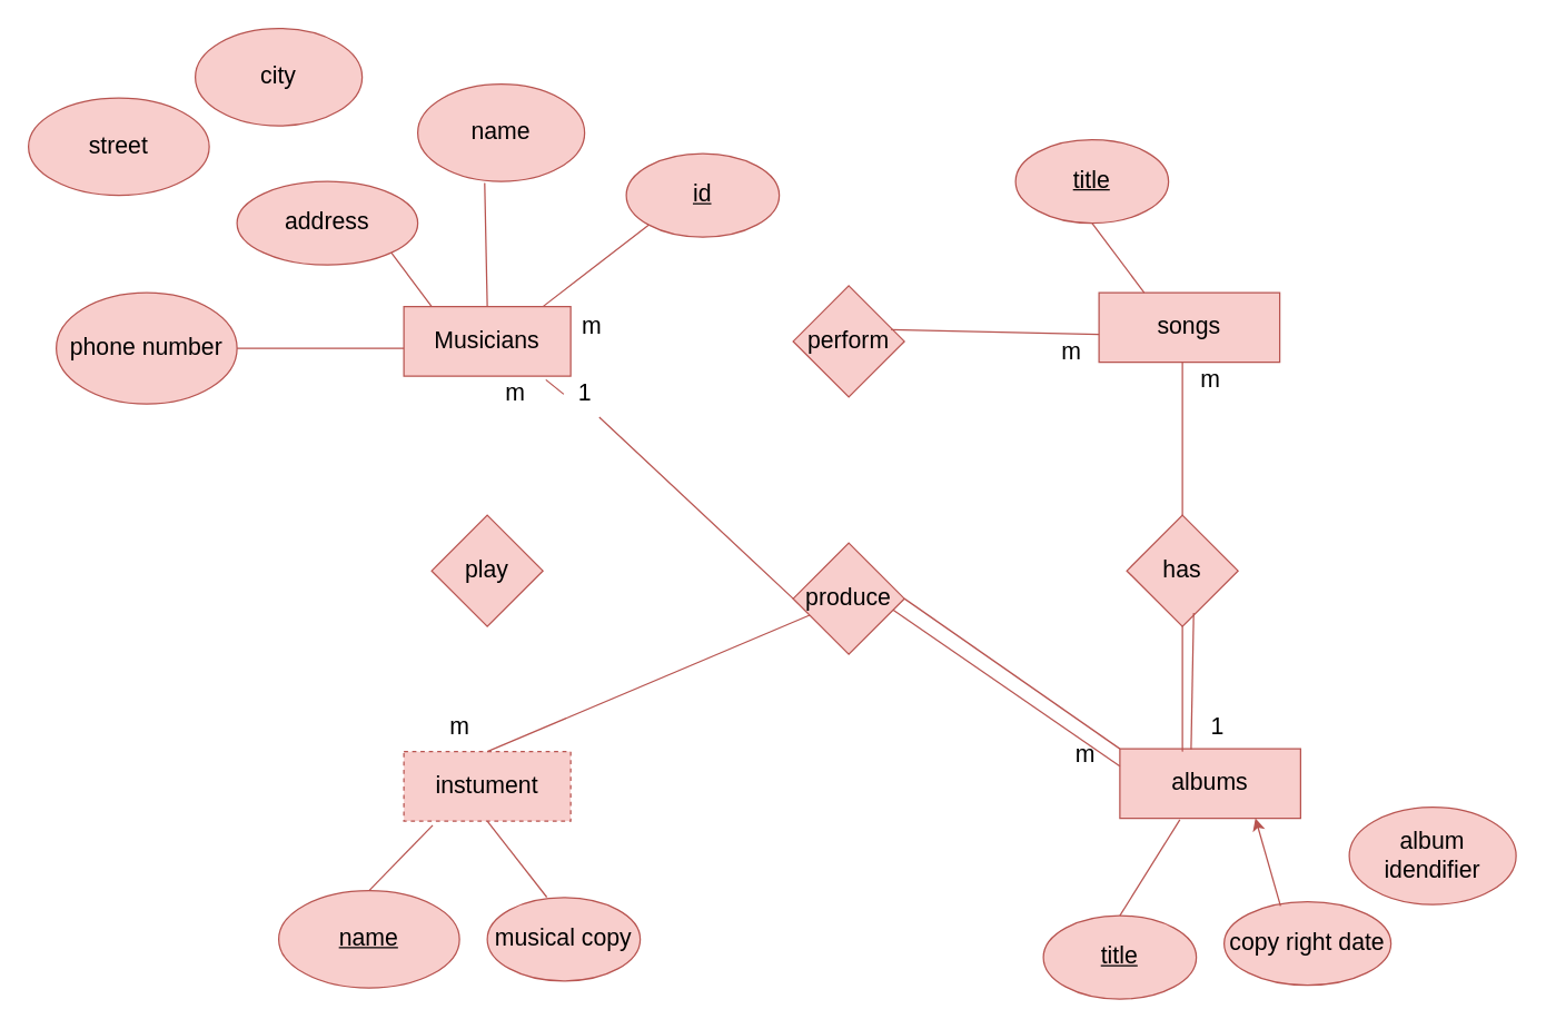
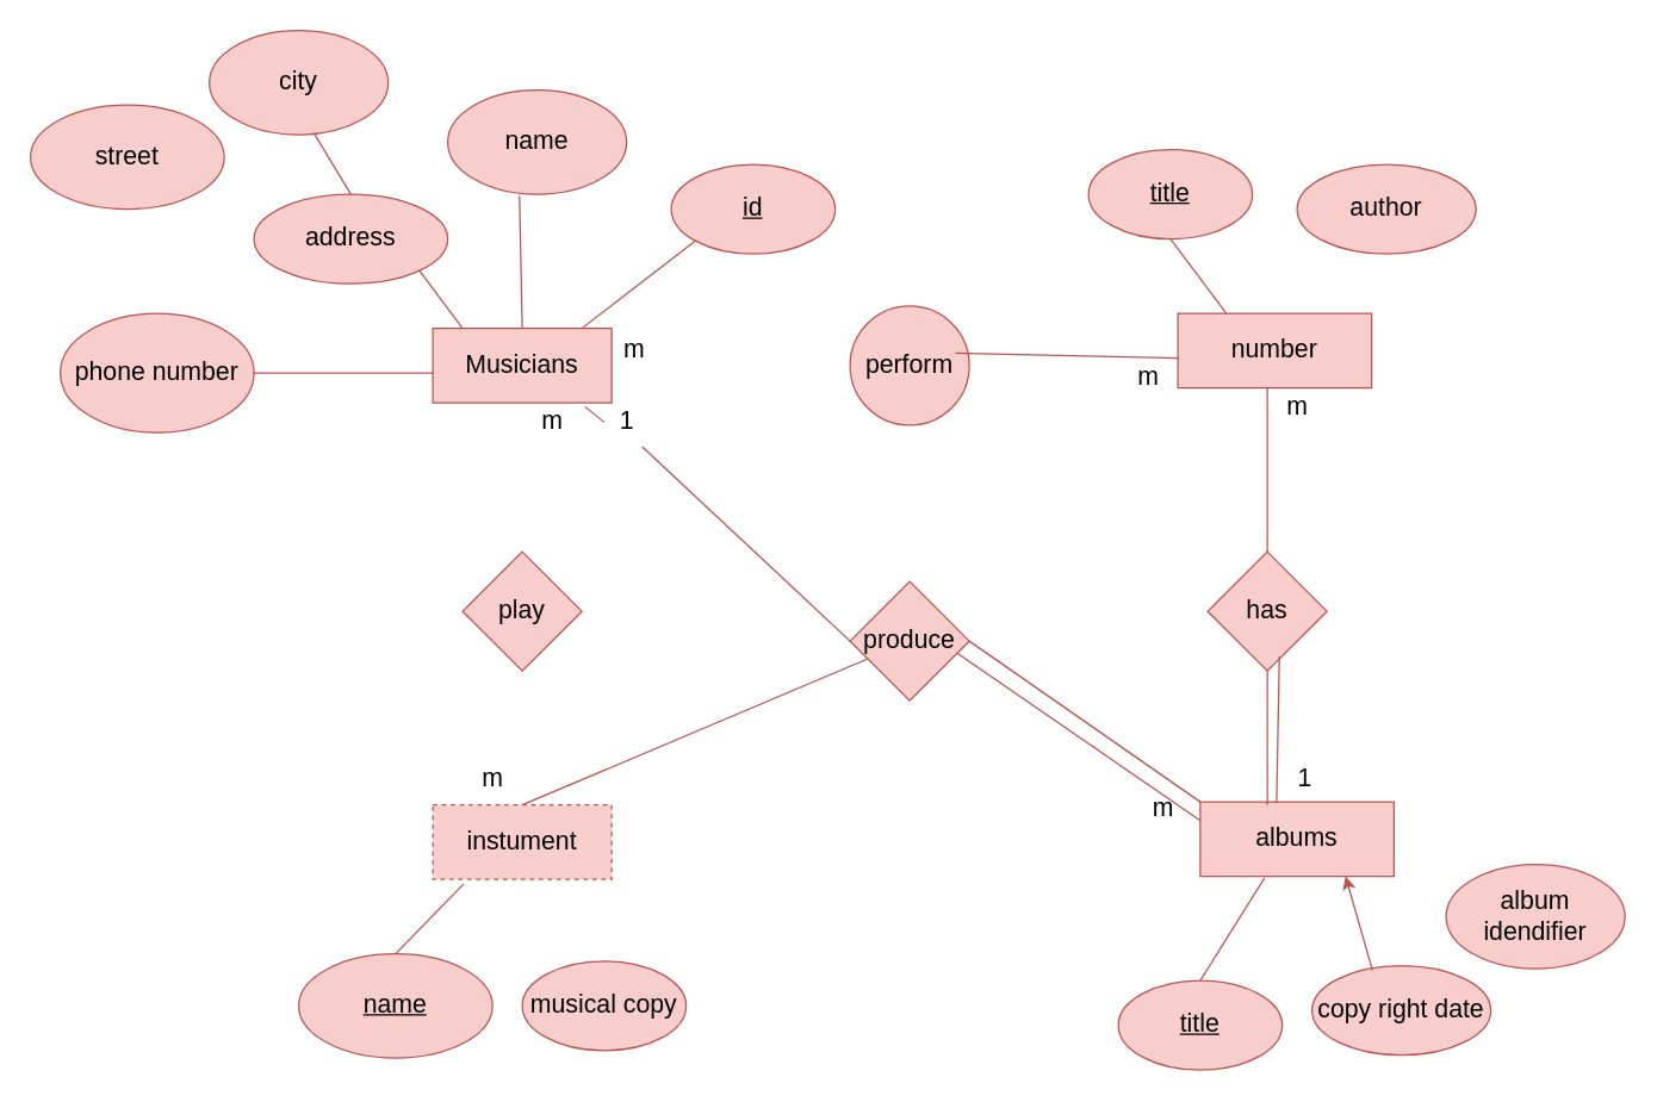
  <mxCell id="0" />
  <mxCell id="1" parent="0" />
  <mxCell id="2" value="Musicians" style="rounded=0;whiteSpace=wrap;html=1;fontSize=17;fillColor=#f8cecc;strokeColor=#b85450;" parent="1" vertex="1"><mxGeometry x="290" y="220" width="120" height="50" as="geometry" /></mxCell>
  <mxCell id="3" value="&lt;u style=&quot;font-size: 17px;&quot;&gt;id&lt;/u&gt;" style="ellipse;whiteSpace=wrap;html=1;fontSize=17;fillColor=#f8cecc;strokeColor=#b85450;" parent="1" vertex="1"><mxGeometry x="450" y="110" width="110" height="60" as="geometry" /></mxCell>
  <mxCell id="4" value="name" style="ellipse;whiteSpace=wrap;html=1;fontSize=17;fillColor=#f8cecc;strokeColor=#b85450;" parent="1" vertex="1"><mxGeometry x="300" y="60" width="120" height="70" as="geometry" /></mxCell>
  <mxCell id="5" value="address" style="ellipse;whiteSpace=wrap;html=1;fontSize=17;fillColor=#f8cecc;strokeColor=#b85450;" parent="1" vertex="1"><mxGeometry y="130" width="130" height="60" as="geometry" x="170" /></mxCell>
  <mxCell id="6" value="city" style="ellipse;whiteSpace=wrap;html=1;fontSize=17;fillColor=#f8cecc;strokeColor=#b85450;" parent="1" vertex="1"><mxGeometry x="140" y="20" width="120" height="70" as="geometry" /></mxCell>
  <mxCell id="7" value="street" style="ellipse;whiteSpace=wrap;html=1;fontSize=17;fillColor=#f8cecc;strokeColor=#b85450;" parent="1" vertex="1"><mxGeometry x="20" y="70" width="130" height="70" as="geometry" /></mxCell>
  <mxCell id="8" value="" style="endArrow=none;html=1;rounded=0;entryX=0.401;entryY=1.015;entryDx=0;entryDy=0;entryPerimeter=0;fontSize=17;fillColor=#f8cecc;strokeColor=#b85450;" parent="1" target="4" edge="1"><mxGeometry width="50" height="50" relative="1" as="geometry"><mxPoint x="350" y="220" as="sourcePoint" /><mxPoint x="400" y="170" as="targetPoint" /></mxGeometry></mxCell>
  <mxCell id="9" value="" style="endArrow=none;html=1;rounded=0;entryX=0;entryY=1;entryDx=0;entryDy=0;fontSize=17;fillColor=#f8cecc;strokeColor=#b85450;" parent="1" target="3" edge="1"><mxGeometry width="50" height="50" relative="1" as="geometry"><mxPoint x="390" y="220" as="sourcePoint" /><mxPoint x="440" y="170" as="targetPoint" /></mxGeometry></mxCell>
  <mxCell id="10" value="phone number" style="ellipse;whiteSpace=wrap;html=1;fontSize=17;fillColor=#f8cecc;strokeColor=#b85450;" parent="1" vertex="1"><mxGeometry x="40" y="210" width="130" height="80" as="geometry" /></mxCell>
  <mxCell id="11" value="" style="endArrow=none;html=1;rounded=0;exitX=1;exitY=0.5;exitDx=0;exitDy=0;fontSize=17;fillColor=#f8cecc;strokeColor=#b85450;" parent="1" source="10" edge="1"><mxGeometry width="50" height="50" relative="1" as="geometry"><mxPoint x="240" y="300" as="sourcePoint" /><mxPoint x="290" y="250" as="targetPoint" /></mxGeometry></mxCell>
  <mxCell id="12" value="" style="endArrow=none;html=1;rounded=0;exitX=1;exitY=1;exitDx=0;exitDy=0;fontSize=17;fillColor=#f8cecc;strokeColor=#b85450;" parent="1" source="5" edge="1"><mxGeometry width="50" height="50" relative="1" as="geometry"><mxPoint x="260" y="270" as="sourcePoint" /><mxPoint x="310" y="220" as="targetPoint" /></mxGeometry></mxCell>
+ <mxCell id="13" value="" style="endArrow=none;html=1;rounded=0;exitX=0.5;exitY=0;exitDx=0;exitDy=0;entryX=0.588;entryY=0.995;entryDx=0;entryDy=0;entryPerimeter=0;fontSize=17;fillColor=#f8cecc;strokeColor=#b85450;" parent="1" source="5" target="6" edge="1"><mxGeometry width="50" height="50" relative="1" as="geometry"><mxPoint y="150" as="sourcePoint" x="170" /><mxPoint x="220" as="targetPoint" y="100" /></mxGeometry></mxCell>
  <mxCell id="14" value="instument" style="rounded=0;whiteSpace=wrap;html=1;fontSize=17;fillColor=#f8cecc;strokeColor=#b85450;dashed=1;" parent="1" vertex="1"><mxGeometry x="290" y="540" width="120" height="50" as="geometry" /></mxCell>
  <mxCell id="15" value="name" style="ellipse;whiteSpace=wrap;html=1;fontStyle=4;fontSize=17;fillColor=#f8cecc;strokeColor=#b85450;" parent="1" vertex="1"><mxGeometry x="200" y="640" width="130" height="70" as="geometry" /></mxCell>
  <mxCell id="16" value="musical copy" style="ellipse;whiteSpace=wrap;html=1;fontSize=17;fillColor=#f8cecc;strokeColor=#b85450;" parent="1" vertex="1"><mxGeometry x="350" y="645" width="110" height="60" as="geometry" /></mxCell>
  <mxCell id="17" value="" style="endArrow=none;html=1;rounded=0;exitX=0.5;exitY=0;exitDx=0;exitDy=0;entryX=0.173;entryY=1.059;entryDx=0;entryDy=0;entryPerimeter=0;fontSize=17;fillColor=#f8cecc;strokeColor=#b85450;" parent="1" source="15" target="14" edge="1"><mxGeometry width="50" height="50" relative="1" as="geometry"><mxPoint x="250" y="600" as="sourcePoint" /><mxPoint x="300" y="550" as="targetPoint" /></mxGeometry></mxCell>
- <mxCell id="18" value="" style="endArrow=none;html=1;rounded=0;exitX=0.389;exitY=-0.005;exitDx=0;exitDy=0;exitPerimeter=0;entryX=0.5;entryY=1;entryDx=0;entryDy=0;fontSize=17;fillColor=#f8cecc;strokeColor=#b85450;" parent="1" source="16" target="14" edge="1"><mxGeometry width="50" height="50" relative="1" as="geometry"><mxPoint x="310" y="600" as="sourcePoint" /><mxPoint x="360" y="550" as="targetPoint" /></mxGeometry></mxCell>
  <mxCell id="19" value="albums" style="rounded=0;whiteSpace=wrap;html=1;fontSize=17;fillColor=#f8cecc;strokeColor=#b85450;" parent="1" vertex="1"><mxGeometry x="805" y="538" width="130" height="50" as="geometry" /></mxCell>
  <mxCell id="20" value="&lt;u style=&quot;font-size: 17px;&quot;&gt;title&lt;/u&gt;" style="ellipse;whiteSpace=wrap;html=1;fontSize=17;fillColor=#f8cecc;strokeColor=#b85450;" parent="1" vertex="1"><mxGeometry x="750" y="658" width="110" height="60" as="geometry" /></mxCell>
  <mxCell id="21" value="copy right date" style="ellipse;whiteSpace=wrap;html=1;fontSize=17;fillColor=#f8cecc;strokeColor=#b85450;" parent="1" vertex="1"><mxGeometry x="880" y="648" width="120" height="60" as="geometry" /></mxCell>
  <mxCell id="22" value="album idendifier" style="ellipse;whiteSpace=wrap;html=1;fontSize=17;fillColor=#f8cecc;strokeColor=#b85450;" parent="1" vertex="1"><mxGeometry x="970" y="580" width="120" height="70" as="geometry" /></mxCell>
  <mxCell id="23" value="" style="endArrow=none;html=1;rounded=0;exitX=0.5;exitY=0;exitDx=0;exitDy=0;entryX=0.332;entryY=1.019;entryDx=0;entryDy=0;entryPerimeter=0;fontSize=17;fillColor=#f8cecc;strokeColor=#b85450;" parent="1" source="20" target="19" edge="1"><mxGeometry width="50" height="50" relative="1" as="geometry"><mxPoint x="760" y="628" as="sourcePoint" /><mxPoint x="810" y="578" as="targetPoint" /></mxGeometry></mxCell>
  <mxCell id="24" value="" style="endArrow=classic;html=1;rounded=0;exitX=0.338;exitY=0.051;exitDx=0;exitDy=0;exitPerimeter=0;entryX=0.75;entryY=1;entryDx=0;entryDy=0;fontSize=17;fillColor=#f8cecc;strokeColor=#b85450;" parent="1" source="21" target="19" edge="1"><mxGeometry width="50" height="50" relative="1" as="geometry"><mxPoint x="820" y="628" as="sourcePoint" /><mxPoint x="870" y="578" as="targetPoint" /></mxGeometry></mxCell>
- <mxCell id="25" value="songs" style="rounded=0;whiteSpace=wrap;html=1;fontSize=17;fillColor=#f8cecc;strokeColor=#b85450;" parent="1" vertex="1"><mxGeometry x="790" y="210" width="130" height="50" as="geometry" /></mxCell>
+ <mxCell id="25" value="number" style="rounded=0;whiteSpace=wrap;html=1;fontSize=17;fillColor=#f8cecc;strokeColor=#b85450;" parent="1" vertex="1"><mxGeometry x="790" y="210" width="130" height="50" as="geometry" /></mxCell>
  <mxCell id="26" value="&lt;u style=&quot;font-size: 17px;&quot;&gt;title&lt;/u&gt;" style="ellipse;whiteSpace=wrap;html=1;fontSize=17;fillColor=#f8cecc;strokeColor=#b85450;" parent="1" vertex="1"><mxGeometry x="730" width="110" height="60" as="geometry" y="100" /></mxCell>
+ <mxCell id="27" value="author" style="ellipse;whiteSpace=wrap;html=1;fontSize=17;fillColor=#f8cecc;strokeColor=#b85450;" parent="1" vertex="1"><mxGeometry x="870" y="110" width="120" height="60" as="geometry" /></mxCell>
  <mxCell id="28" value="" style="endArrow=none;html=1;rounded=0;exitX=0.5;exitY=1;exitDx=0;exitDy=0;entryX=0.25;entryY=0;entryDx=0;entryDy=0;fontSize=17;fillColor=#f8cecc;strokeColor=#b85450;" parent="1" source="26" target="25" edge="1"><mxGeometry width="50" height="50" relative="1" as="geometry"><mxPoint x="780" y="300" as="sourcePoint" /><mxPoint x="830" y="250" as="targetPoint" /></mxGeometry></mxCell>
  <mxCell id="29" value="play" style="rhombus;whiteSpace=wrap;html=1;fontSize=17;fillColor=#f8cecc;strokeColor=#b85450;" parent="1" vertex="1"><mxGeometry x="310" y="370" width="80" height="80" as="geometry" /></mxCell>
  <mxCell id="30" value="" style="endArrow=none;html=1;rounded=0;exitX=0.5;exitY=0;exitDx=0;exitDy=0;fontSize=17;fillColor=#f8cecc;strokeColor=#b85450;" parent="1" source="14" target="42" edge="1"><mxGeometry width="50" height="50" relative="1" as="geometry"><mxPoint x="300" y="500" as="sourcePoint" /><mxPoint x="350" y="450" as="targetPoint" /></mxGeometry></mxCell>
  <mxCell id="31" value="m" style="text;html=1;align=center;verticalAlign=middle;resizable=0;points=[];autosize=1;fontSize=17;" parent="1" vertex="1"><mxGeometry x="310" y="508" width="40" height="30" as="geometry" /></mxCell>
  <mxCell id="32" value="m" style="text;html=1;align=center;verticalAlign=middle;resizable=0;points=[];autosize=1;fontSize=17;" parent="1" vertex="1"><mxGeometry x="350" y="268" width="40" height="30" as="geometry" /></mxCell>
  <mxCell id="33" value="has" style="rhombus;whiteSpace=wrap;html=1;fontSize=17;fillColor=#f8cecc;strokeColor=#b85450;" parent="1" vertex="1"><mxGeometry x="810" y="370" width="80" height="80" as="geometry" /></mxCell>
  <mxCell id="34" value="" style="endArrow=none;html=1;rounded=0;entryX=0.5;entryY=1;entryDx=0;entryDy=0;fontSize=17;fillColor=#f8cecc;strokeColor=#b85450;exitX=0.346;exitY=0.04;exitDx=0;exitDy=0;exitPerimeter=0;" parent="1" target="33" edge="1" source="19"><mxGeometry width="50" height="50" relative="1" as="geometry"><mxPoint x="865" y="540" as="sourcePoint" /><mxPoint x="860" y="450" as="targetPoint" /></mxGeometry></mxCell>
  <mxCell id="35" value="m" style="text;html=1;align=center;verticalAlign=middle;resizable=0;points=[];autosize=1;fontSize=17;" parent="1" vertex="1"><mxGeometry x="850" y="258" width="40" height="30" as="geometry" /></mxCell>
  <mxCell id="36" value="" style="endArrow=none;html=1;rounded=0;fontSize=17;fillColor=#f8cecc;strokeColor=#b85450;exitX=0.394;exitY=0.009;exitDx=0;exitDy=0;exitPerimeter=0;entryX=0.601;entryY=0.879;entryDx=0;entryDy=0;entryPerimeter=0;" parent="1" edge="1" target="33" source="19"><mxGeometry width="50" height="50" relative="1" as="geometry"><mxPoint x="870" y="540" as="sourcePoint" /><mxPoint x="856" y="450" as="targetPoint" /></mxGeometry></mxCell>
  <mxCell id="37" value="" style="endArrow=none;html=1;rounded=0;exitX=0.5;exitY=0;exitDx=0;exitDy=0;fontSize=17;fillColor=#f8cecc;strokeColor=#b85450;" parent="1" source="33" edge="1"><mxGeometry width="50" height="50" relative="1" as="geometry"><mxPoint x="800" y="310" as="sourcePoint" /><mxPoint x="850" y="260" as="targetPoint" /></mxGeometry></mxCell>
  <mxCell id="38" value="1" style="text;html=1;align=center;verticalAlign=middle;resizable=0;points=[];autosize=1;fontSize=17;" parent="1" vertex="1"><mxGeometry x="860" y="508" width="30" height="30" as="geometry" /></mxCell>
- <mxCell id="39" value="perform" style="rhombus;whiteSpace=wrap;html=1;fontSize=17;fillColor=#f8cecc;strokeColor=#b85450;" parent="1" vertex="1"><mxGeometry x="570" y="205" width="80" height="80" as="geometry" /></mxCell>
+ <mxCell id="39" value="perform" style="ellipse;whiteSpace=wrap;html=1;fontSize=17;fillColor=#f8cecc;strokeColor=#b85450;" parent="1" vertex="1"><mxGeometry x="570" y="205" width="80" height="80" as="geometry" /></mxCell>
  <mxCell id="40" value="m" style="text;html=1;align=center;verticalAlign=middle;resizable=0;points=[];autosize=1;fontSize=17;" parent="1" vertex="1"><mxGeometry x="405" y="220" width="40" height="30" as="geometry" /></mxCell>
  <mxCell id="41" value="m" style="text;html=1;align=center;verticalAlign=middle;resizable=0;points=[];autosize=1;fontSize=17;" parent="1" vertex="1"><mxGeometry x="750" y="238" width="40" height="30" as="geometry" /></mxCell>
  <mxCell id="42" value="produce" style="rhombus;whiteSpace=wrap;html=1;fontSize=17;fillColor=#f8cecc;strokeColor=#b85450;" parent="1" vertex="1"><mxGeometry x="570" y="390" width="80" height="80" as="geometry" /></mxCell>
  <mxCell id="43" value="" style="endArrow=none;html=1;rounded=0;exitX=0.851;exitY=1.052;exitDx=0;exitDy=0;exitPerimeter=0;entryX=0;entryY=0.5;entryDx=0;entryDy=0;fontSize=17;fillColor=#f8cecc;strokeColor=#b85450;" parent="1" source="48" target="42" edge="1"><mxGeometry width="50" height="50" relative="1" as="geometry"><mxPoint x="520" y="480" as="sourcePoint" /><mxPoint x="570" y="430" as="targetPoint" /></mxGeometry></mxCell>
  <mxCell id="44" value="" style="endArrow=none;html=1;rounded=0;entryX=0;entryY=0;entryDx=0;entryDy=0;exitX=1;exitY=0.5;exitDx=0;exitDy=0;fontSize=17;fillColor=#f8cecc;strokeColor=#b85450;" parent="1" source="42" target="19" edge="1"><mxGeometry width="50" height="50" relative="1" as="geometry"><mxPoint x="650" y="440" as="sourcePoint" /><mxPoint x="700" y="390" as="targetPoint" /></mxGeometry></mxCell>
  <mxCell id="45" value="m" style="text;html=1;align=center;verticalAlign=middle;resizable=0;points=[];autosize=1;fontSize=17;" parent="1" vertex="1"><mxGeometry x="760" y="528" width="40" height="30" as="geometry" /></mxCell>
  <mxCell id="46" value="" style="endArrow=none;html=1;rounded=0;entryX=0;entryY=0.25;entryDx=0;entryDy=0;exitX=0.898;exitY=0.602;exitDx=0;exitDy=0;exitPerimeter=0;fontSize=17;fillColor=#f8cecc;strokeColor=#b85450;" parent="1" source="42" target="19" edge="1"><mxGeometry width="50" height="50" relative="1" as="geometry"><mxPoint x="730" y="420" as="sourcePoint" /><mxPoint x="780" y="370" as="targetPoint" /></mxGeometry></mxCell>
  <mxCell id="47" value="" style="endArrow=none;html=1;rounded=0;exitX=0.851;exitY=1.052;exitDx=0;exitDy=0;exitPerimeter=0;entryX=0;entryY=0.5;entryDx=0;entryDy=0;fontSize=17;fillColor=#f8cecc;strokeColor=#b85450;" parent="1" source="2" target="48" edge="1"><mxGeometry width="50" height="50" relative="1" as="geometry"><mxPoint x="392" y="273" as="sourcePoint" /><mxPoint x="570" y="430" as="targetPoint" /></mxGeometry></mxCell>
  <mxCell id="48" value="1" style="text;html=1;align=center;verticalAlign=middle;resizable=0;points=[];autosize=1;fontSize=17;" parent="1" vertex="1"><mxGeometry x="405" y="268" width="30" height="30" as="geometry" /></mxCell>
  <mxCell id="49" value="" style="endArrow=none;html=1;rounded=0;exitX=0.881;exitY=0.394;exitDx=0;exitDy=0;exitPerimeter=0;fontSize=17;fillColor=#f8cecc;strokeColor=#b85450;" parent="1" source="39" edge="1"><mxGeometry width="50" height="50" relative="1" as="geometry"><mxPoint x="690" y="270" as="sourcePoint" /><mxPoint x="790" y="240" as="targetPoint" /></mxGeometry></mxCell>
